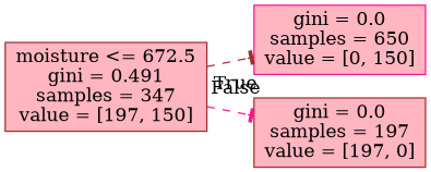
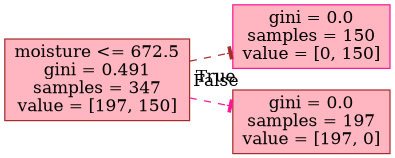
  digraph {
    rankdir=LR
    node [shape=box style=filled fillcolor=lightpink color=brown]
    edge [labeldistance=2.5 style=dashed arrowhead=tee]
    n1 [label="moisture <= 672.5\ngini = 0.491\nsamples = 347\nvalue = [197, 150]"]
-   n2 [label="gini = 0.0\nsamples = 650\nvalue = [0, 150]" color=deeppink]
+   n2 [label="gini = 0.0\nsamples = 150\nvalue = [0, 150]" color=deeppink]
    n3 [label="gini = 0.0\nsamples = 197\nvalue = [197, 0]"]
    n1 -> n2 [headlabel=True labelangle=45 color=brown]
    n1 -> n3 [headlabel=False labelangle=-45 color=deeppink]
  }
